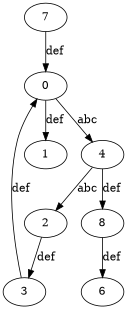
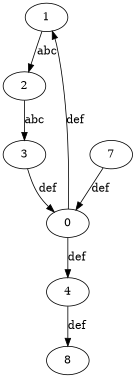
  digraph {
    1
    2
    3
    0
    4
    n6 [label=8]
-   6
    7
-   4 -> 2 [label=abc]
-   2 -> 3 [label=def]
+   1 -> 2 [label=abc]
+   2 -> 3 [label=abc]
    3 -> 0 [label=def]
    0 -> 1 [label=def]
-   0 -> 4 [label=abc]
+   0 -> 4 [label=def]
    4 -> n6 [label=def]
-   n6 -> 6 [label=def]
    7 -> 0 [label=def]
  }
